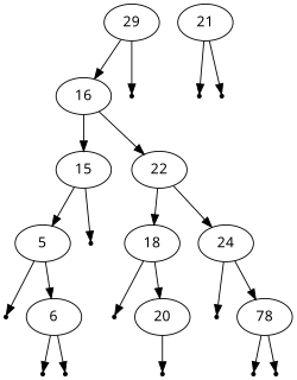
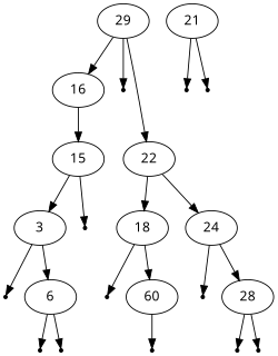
  digraph {
    fontname="Noto Sans"
    ordering=out
    node [fontname="Noto Sans" shape=point]
    edge [fontname="Noto Sans"]
    29 [shape=""]
    16 [shape=""]
    null11
    15 [shape=""]
    22 [shape=""]
-   3 [label=5 shape=""]
+   3 [shape=""]
    null3
    18 [shape=""]
    n9 [label=24 shape=""]
    null0
    6 [shape=""]
    null1
    null2
    null4
-   20 [shape=""]
+   20 [label=60 shape=""]
    null8
-   28 [label=78 shape=""]
+   28 [shape=""]
    null5
    21 [shape=""]
    null6
    null7
    null9
    null10
    29 -> 16
    29 -> null11
    16 -> 15
-   16 -> 22
+   29 -> 22
    15 -> 3
    15 -> null3
    22 -> 18
    22 -> n9
    3 -> null0
    3 -> 6
    18 -> null4
    18 -> 20
    n9 -> null8
    n9 -> 28
    6 -> null1
    6 -> null2
    20 -> null5
    28 -> null9
    28 -> null10
    21 -> null6
    21 -> null7
  }
